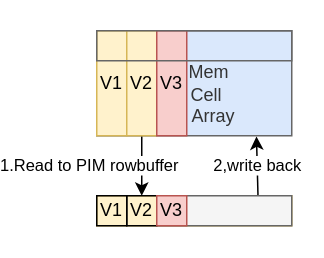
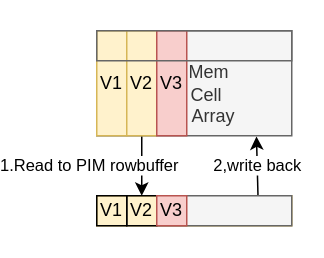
  <mxCell id="0" />
  <mxCell id="1" parent="0" />
  <mxCell id="2" value="Key-1" style="rounded=0;whiteSpace=wrap;html=1;fillColor=#fff2cc;strokeColor=#d6b656;" parent="1" vertex="1"><mxGeometry x="20" y="130" width="130" height="20" as="geometry" /></mxCell>
  <mxCell id="3" value="1.Read to PIM rowbuffer" style="edgeStyle=none;html=1;exitX=0.5;exitY=1;exitDx=0;exitDy=0;entryX=0.5;entryY=0;entryDx=0;entryDy=0;" parent="1" source="6" target="12" edge="1"><mxGeometry y="-35" relative="1" as="geometry"><Array as="points" /><mxPoint as="offset" /></mxGeometry></mxCell>
- <mxCell id="4" value="&lt;br&gt;&amp;nbsp; &amp;nbsp; &amp;nbsp; Mem&lt;br&gt;&amp;nbsp; &amp;nbsp; &amp;nbsp;Cell&lt;br&gt;&amp;nbsp; &amp;nbsp; &amp;nbsp; &amp;nbsp; Array" style="rounded=0;whiteSpace=wrap;html=1;fillColor=#dae8fc;fontColor=#333333;strokeColor=#666666;" parent="1" vertex="1"><mxGeometry x="20" y="20" width="130" height="70" as="geometry" /></mxCell>
+ <mxCell id="4" value="&lt;br&gt;&amp;nbsp; &amp;nbsp; &amp;nbsp; Mem&lt;br&gt;&amp;nbsp; &amp;nbsp; &amp;nbsp;Cell&lt;br&gt;&amp;nbsp; &amp;nbsp; &amp;nbsp; &amp;nbsp; Array" style="rounded=0;whiteSpace=wrap;html=1;fillColor=#f5f5f5;fontColor=#333333;strokeColor=#666666;" parent="1" vertex="1"><mxGeometry x="20" y="20" width="130" height="70" as="geometry" /></mxCell>
  <mxCell id="5" value="V1" style="rounded=0;whiteSpace=wrap;html=1;fillColor=#fff2cc;strokeColor=#d6b656;" parent="1" vertex="1"><mxGeometry x="20" y="20" width="20" height="70" as="geometry" /></mxCell>
  <mxCell id="6" value="V2" style="rounded=0;whiteSpace=wrap;html=1;fillColor=#fff2cc;strokeColor=#d6b656;" parent="1" vertex="1"><mxGeometry x="40" y="20" width="20" height="70" as="geometry" /></mxCell>
  <mxCell id="7" value="V3" style="rounded=0;whiteSpace=wrap;html=1;fillColor=#f8cecc;strokeColor=#b85450;" vertex="1" parent="1"><mxGeometry x="60" y="20" width="20" height="70" as="geometry" /></mxCell>
  <mxCell id="8" value="" style="rounded=0;whiteSpace=wrap;html=1;fillColor=none;fontColor=#333333;strokeColor=#666666;" parent="1" vertex="1"><mxGeometry x="20" y="20" width="130" height="20" as="geometry" /></mxCell>
  <mxCell id="9" value="2,write back" style="edgeStyle=none;html=1;exitX=0.75;exitY=0;exitDx=0;exitDy=0;entryX=0.819;entryY=1.006;entryDx=0;entryDy=0;entryPerimeter=0;" edge="1" parent="1" source="10" target="4"><mxGeometry relative="1" as="geometry" /></mxCell>
  <mxCell id="10" value="" style="rounded=0;whiteSpace=wrap;html=1;fillColor=#f5f5f5;fontColor=#333333;strokeColor=#666666;" parent="1" vertex="1"><mxGeometry x="60" y="130" width="90" height="20" as="geometry" /></mxCell>
  <mxCell id="11" value="V1" style="rounded=0;whiteSpace=wrap;html=1;fillColor=none;" parent="1" vertex="1"><mxGeometry x="20" y="130" width="20" height="20" as="geometry" /></mxCell>
  <mxCell id="12" value="V2" style="rounded=0;whiteSpace=wrap;html=1;fillColor=none;" parent="1" vertex="1"><mxGeometry x="40" y="130" width="20" height="20" as="geometry" /></mxCell>
  <mxCell id="13" value="V3" style="rounded=0;whiteSpace=wrap;html=1;fillColor=#f8cecc;strokeColor=#b85450;" vertex="1" parent="1"><mxGeometry x="60" y="130" width="20" height="20" as="geometry" /></mxCell>
